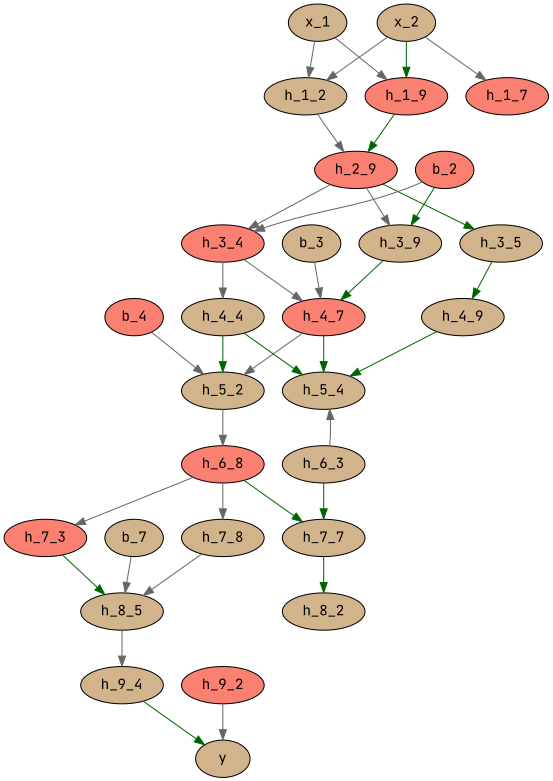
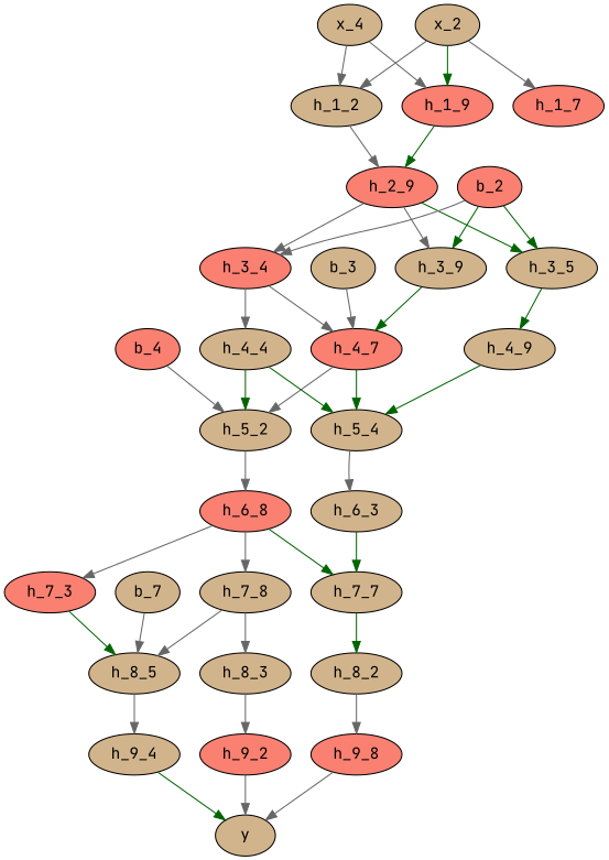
  digraph {
    fontname="JetBrains Mono"
    node [fillcolor=tan fontname="JetBrains Mono" style=filled]
    edge [color=gray40 fontname="JetBrains Mono"]
-   n1 [height=0.51389 label=x_1 width=0.80556]
+   n1 [height=0.51389 label=x_4 width=0.80556]
    n2 [height=0.51389 label=h_1_2 width=1.1389]
    n3 [fillcolor=salmon height=0.51389 label=h_1_9 width=1.1389]
    n4 [fillcolor=salmon height=0.51389 label=h_2_9 width=1.1389]
    n5 [height=0.51389 label=x_2 width=0.80556]
    n6 [fillcolor=salmon height=0.51389 label=h_1_7 width=1.1389]
    n7 [fillcolor=salmon height=0.51389 label=h_3_4 width=1.1389]
    n8 [height=0.51389 label=h_3_5 width=1.1389]
    n9 [height=0.51389 label=h_3_9 width=1.1389]
    n10 [fillcolor=salmon height=0.51389 label=b_2 width=0.80556]
    n11 [fillcolor=salmon height=0.51389 label=h_4_7 width=1.1389]
    n12 [height=0.51389 label=h_4_4 width=1.1389]
    n13 [height=0.51389 label=h_4_9 width=1.1389]
    n14 [height=0.51389 label=b_3 width=0.80556]
    n15 [height=0.51389 label=h_5_2 width=1.1389]
    n16 [height=0.51389 label=h_5_4 width=1.1389]
    n17 [fillcolor=salmon height=0.51389 label=b_4 width=0.80556]
    n18 [fillcolor=salmon height=0.51389 label=h_6_8 width=1.1389]
    n19 [height=0.51389 label=h_6_3 width=1.1389]
    n20 [height=0.51389 label=h_7_7 width=1.1389]
    n21 [height=0.51389 label=h_7_8 width=1.1389]
    n22 [fillcolor=salmon height=0.51389 label=h_7_3 width=1.1389]
    n23 [height=0.51389 label=h_8_2 width=1.1389]
    n24 [height=0.51389 label=h_8_5 width=1.1389]
+   n25 [height=0.51389 label=h_8_3 width=1.1389]
    n26 [height=0.51389 label=b_7 width=0.80556]
    n27 [height=0.51389 label=h_9_4 width=1.1389]
+   n28 [fillcolor=salmon height=0.51389 label=h_9_8 width=1.1389]
    n29 [fillcolor=salmon height=0.51389 label=h_9_2 width=1.1389]
    n30 [height=0.51389 label=y width=0.75]
    n1 -> n2
    n1 -> n3
    n2 -> n4
    n3 -> n4 [color=darkgreen]
    n4 -> n7
    n4 -> n8 [color=darkgreen]
    n4 -> n9
    n5 -> n2
    n5 -> n3 [color=darkgreen]
    n5 -> n6
    n7 -> n11
    n7 -> n12
    n8 -> n13 [color=darkgreen]
    n9 -> n11 [color=darkgreen]
    n10 -> n7
+   n10 -> n8 [color=darkgreen]
    n10 -> n9 [color=darkgreen]
    n11 -> n15
    n11 -> n16 [color=darkgreen]
    n12 -> n15 [color=darkgreen]
    n12 -> n16 [color=darkgreen]
    n13 -> n16 [color=darkgreen]
    n14 -> n11
    n15 -> n18
-   n19 -> n16
+   n16 -> n19
    n17 -> n15
    n18 -> n20 [color=darkgreen]
    n18 -> n21
    n18 -> n22
    n19 -> n20 [color=darkgreen]
    n20 -> n23 [color=darkgreen]
    n21 -> n24
+   n21 -> n25
    n22 -> n24 [color=darkgreen]
+   n23 -> n28
    n24 -> n27
+   n25 -> n29
    n26 -> n24
    n27 -> n30 [color=darkgreen]
+   n28 -> n30
    n29 -> n30
  }
